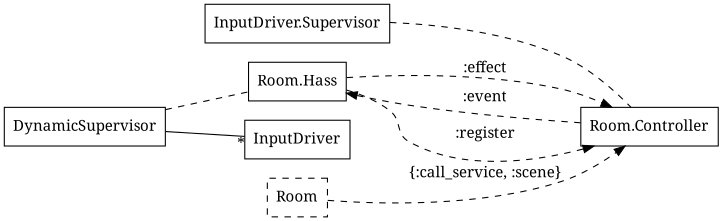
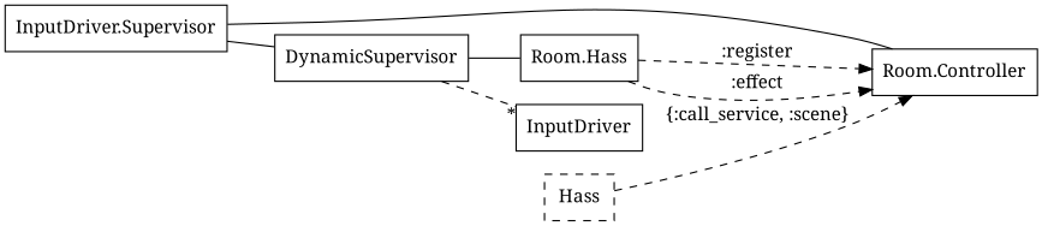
  digraph {
    fontname="Noto Serif"
    rankdir=LR
    node [fontname="Noto Serif" shape=rect]
    edge [fontname="Noto Serif"]
    n1 [label="InputDriver.Supervisor"]
    n2 [label="Room.Controller"]
    DynamicSupervisor
    n4 [label="Room.Hass"]
    InputDriver
-   Hass [style=dashed label=Room]
+   Hass [style=dashed]
    subgraph sub_1 {
      n1
      n2
      DynamicSupervisor
      n4
      InputDriver
    }
    subgraph sub_2 {
      n2
      n4
      Hass
    }
-   n1 -> n2 [dir=none style=dashed]
-   n2 -> n4 [constraint=false label=":event" style=dashed]
-   DynamicSupervisor -> n4 [dir=none style=dashed]
-   DynamicSupervisor -> InputDriver [dir=none headlabel="*"]
+   n1 -> n2 [dir=none]
+   n1 -> DynamicSupervisor [dir=none]
+   DynamicSupervisor -> n4 [dir=none]
+   DynamicSupervisor -> InputDriver [dir=none headlabel="*" style=dashed]
    n4 -> n2 [label=":register" style=dashed]
    n4 -> n2 [label=":effect" style=dashed]
    Hass -> n2 [label="{:call_service, :scene}" style=dashed]
  }
